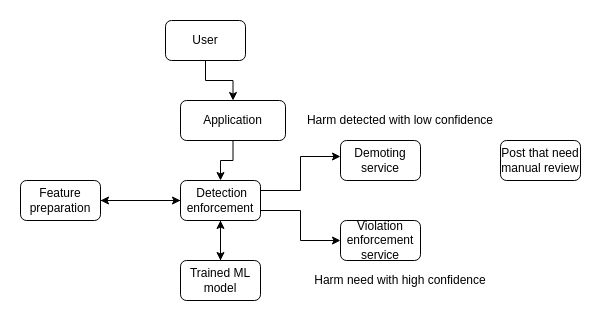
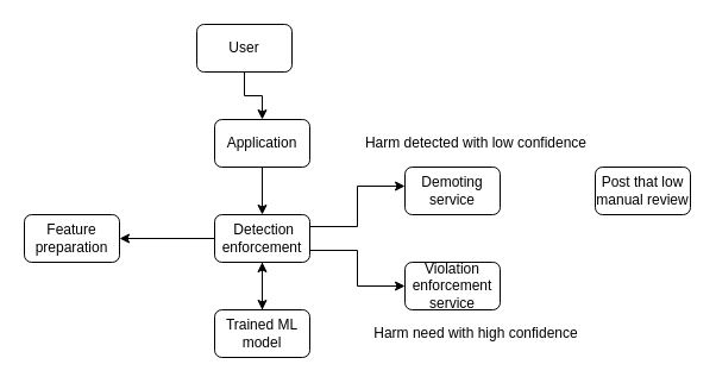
  <mxCell id="0" />
  <mxCell id="1" parent="0" />
  <mxCell id="2" style="edgeStyle=orthogonalEdgeStyle;rounded=0;orthogonalLoop=1;jettySize=auto;html=1;exitX=0.5;exitY=1;exitDx=0;exitDy=0;entryX=0.5;entryY=0;entryDx=0;entryDy=0;" parent="1" source="3" target="5" edge="1"><mxGeometry relative="1" as="geometry" /></mxCell>
  <mxCell id="3" value="User" style="rounded=1;whiteSpace=wrap;html=1;" parent="1" vertex="1"><mxGeometry x="165" y="20" width="80" height="40" as="geometry" /></mxCell>
  <mxCell id="4" style="edgeStyle=orthogonalEdgeStyle;rounded=0;orthogonalLoop=1;jettySize=auto;html=1;exitX=0.5;exitY=1;exitDx=0;exitDy=0;" parent="1" source="5" target="9" edge="1"><mxGeometry relative="1" as="geometry" /></mxCell>
- <mxCell id="5" value="Application" style="rounded=1;whiteSpace=wrap;html=1;" parent="1" vertex="1"><mxGeometry x="180" y="100" width="105" height="40" as="geometry" /></mxCell>
+ <mxCell id="5" value="Application" style="rounded=1;whiteSpace=wrap;html=1;" parent="1" vertex="1"><mxGeometry x="180" y="100" width="80" height="40" as="geometry" /></mxCell>
  <mxCell id="6" style="edgeStyle=orthogonalEdgeStyle;rounded=0;orthogonalLoop=1;jettySize=auto;html=1;exitX=1;exitY=0.75;exitDx=0;exitDy=0;entryX=0;entryY=0.5;entryDx=0;entryDy=0;" parent="1" source="9" target="11" edge="1"><mxGeometry relative="1" as="geometry" /></mxCell>
  <mxCell id="7" style="edgeStyle=orthogonalEdgeStyle;rounded=0;orthogonalLoop=1;jettySize=auto;html=1;exitX=0.5;exitY=1;exitDx=0;exitDy=0;entryX=0.5;entryY=0;entryDx=0;entryDy=0;" parent="1" source="9" target="15" edge="1"><mxGeometry relative="1" as="geometry" /></mxCell>
  <mxCell id="8" style="edgeStyle=orthogonalEdgeStyle;rounded=0;orthogonalLoop=1;jettySize=auto;html=1;exitX=0;exitY=0.5;exitDx=0;exitDy=0;" parent="1" source="9" edge="1"><mxGeometry relative="1" as="geometry"><mxPoint x="100" y="200" as="targetPoint" /></mxGeometry></mxCell>
  <mxCell id="9" value="&amp;nbsp;Detection enforcement" style="rounded=1;whiteSpace=wrap;html=1;" parent="1" vertex="1"><mxGeometry x="180" y="180" width="80" height="40" as="geometry" /></mxCell>
  <mxCell id="10" value="Demoting service" style="rounded=1;whiteSpace=wrap;html=1;" parent="1" vertex="1"><mxGeometry x="340" y="140" width="80" height="40" as="geometry" /></mxCell>
  <mxCell id="11" value="Violation enforcement service" style="rounded=1;whiteSpace=wrap;html=1;" parent="1" vertex="1"><mxGeometry x="340" y="220" width="80" height="40" as="geometry" /></mxCell>
- <mxCell id="12" style="edgeStyle=orthogonalEdgeStyle;rounded=0;orthogonalLoop=1;jettySize=auto;html=1;exitX=1;exitY=0.5;exitDx=0;exitDy=0;entryX=0;entryY=0.5;entryDx=0;entryDy=0;" parent="1" source="13" target="9" edge="1"><mxGeometry relative="1" as="geometry" /></mxCell>
  <mxCell id="13" value="Feature preparation" style="rounded=1;whiteSpace=wrap;html=1;" parent="1" vertex="1"><mxGeometry x="20" y="180" width="80" height="40" as="geometry" /></mxCell>
  <mxCell id="14" style="edgeStyle=orthogonalEdgeStyle;rounded=0;orthogonalLoop=1;jettySize=auto;html=1;exitX=0.5;exitY=0;exitDx=0;exitDy=0;entryX=0.5;entryY=1;entryDx=0;entryDy=0;" parent="1" source="15" target="9" edge="1"><mxGeometry relative="1" as="geometry" /></mxCell>
  <mxCell id="15" value="Trained ML model" style="rounded=1;whiteSpace=wrap;html=1;" parent="1" vertex="1"><mxGeometry x="180" y="260" width="80" height="40" as="geometry" /></mxCell>
- <mxCell id="16" value="Post that need manual review" style="rounded=1;whiteSpace=wrap;html=1;" parent="1" vertex="1"><mxGeometry x="500" y="140" width="80" height="40" as="geometry" /></mxCell>
+ <mxCell id="16" value="Post that low manual review" style="rounded=1;whiteSpace=wrap;html=1;" parent="1" vertex="1"><mxGeometry x="500" y="140" width="80" height="40" as="geometry" /></mxCell>
  <mxCell id="17" style="edgeStyle=orthogonalEdgeStyle;rounded=0;orthogonalLoop=1;jettySize=auto;html=1;exitX=1;exitY=0.25;exitDx=0;exitDy=0;entryX=0;entryY=0.4;entryDx=0;entryDy=0;entryPerimeter=0;" parent="1" source="9" target="10" edge="1"><mxGeometry relative="1" as="geometry" /></mxCell>
  <mxCell id="18" value="Harm detected with low confidence" style="text;html=1;strokeColor=none;fillColor=none;align=center;verticalAlign=middle;whiteSpace=wrap;rounded=0;" parent="1" vertex="1"><mxGeometry x="300" y="105" width="200" height="30" as="geometry" /></mxCell>
  <mxCell id="19" value="Harm need with high confidence" style="text;html=1;strokeColor=none;fillColor=none;align=center;verticalAlign=middle;whiteSpace=wrap;rounded=0;" parent="1" vertex="1"><mxGeometry x="300" y="265" width="200" height="30" as="geometry" /></mxCell>
